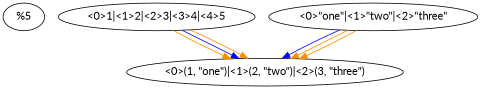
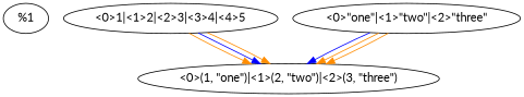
  digraph {
    fontname=Lato
    node [fontname=Lato]
    edge [headport=0 tailport=0 color=darkorange fontname=Lato]
-   "%5"
+   "%5" [label="%1"]
    n2 [label="<0>1|<1>2|<2>3|<3>4|<4>5"]
    n3 [label="<0>(1, \"one\")|<1>(2, \"two\")|<2>(3, \"three\")"]
    n4 [label="<0>\"one\"|<1>\"two\"|<2>\"three\""]
    n2 -> n3
    n2 -> n3 [headport=1 tailport=1 color=blue]
    n2 -> n3 [headport=2 tailport=2]
    n4 -> n3 [color=blue]
    n4 -> n3 [headport=1 tailport=1]
    n4 -> n3 [headport=2 tailport=2]
  }
